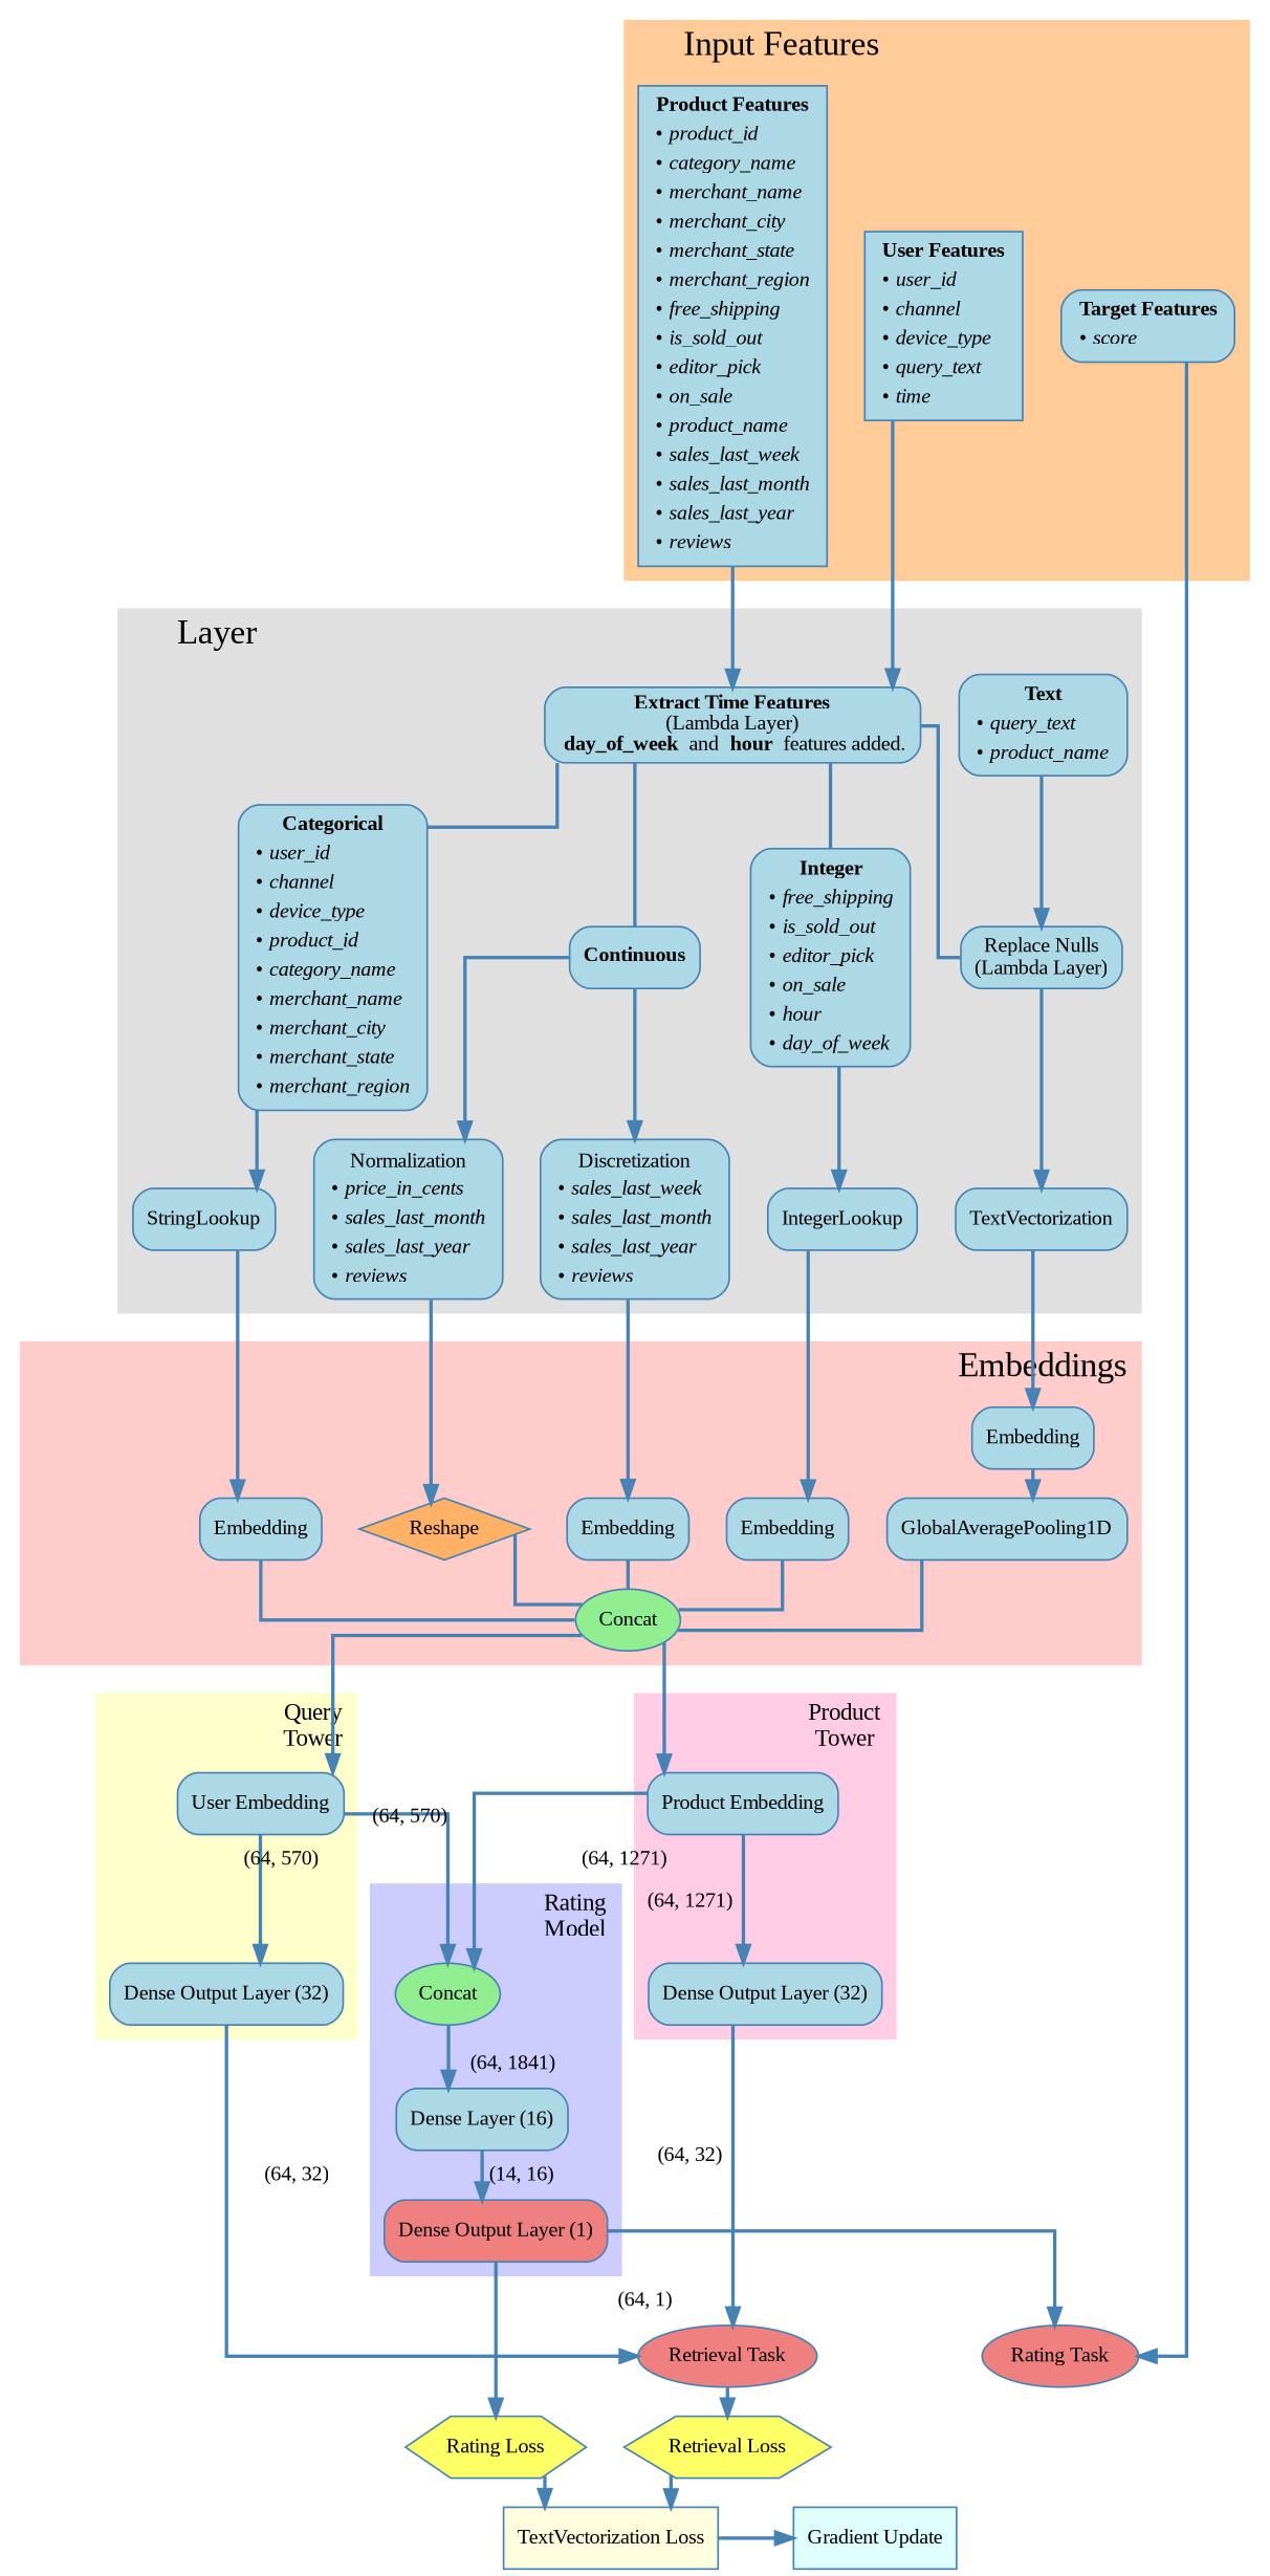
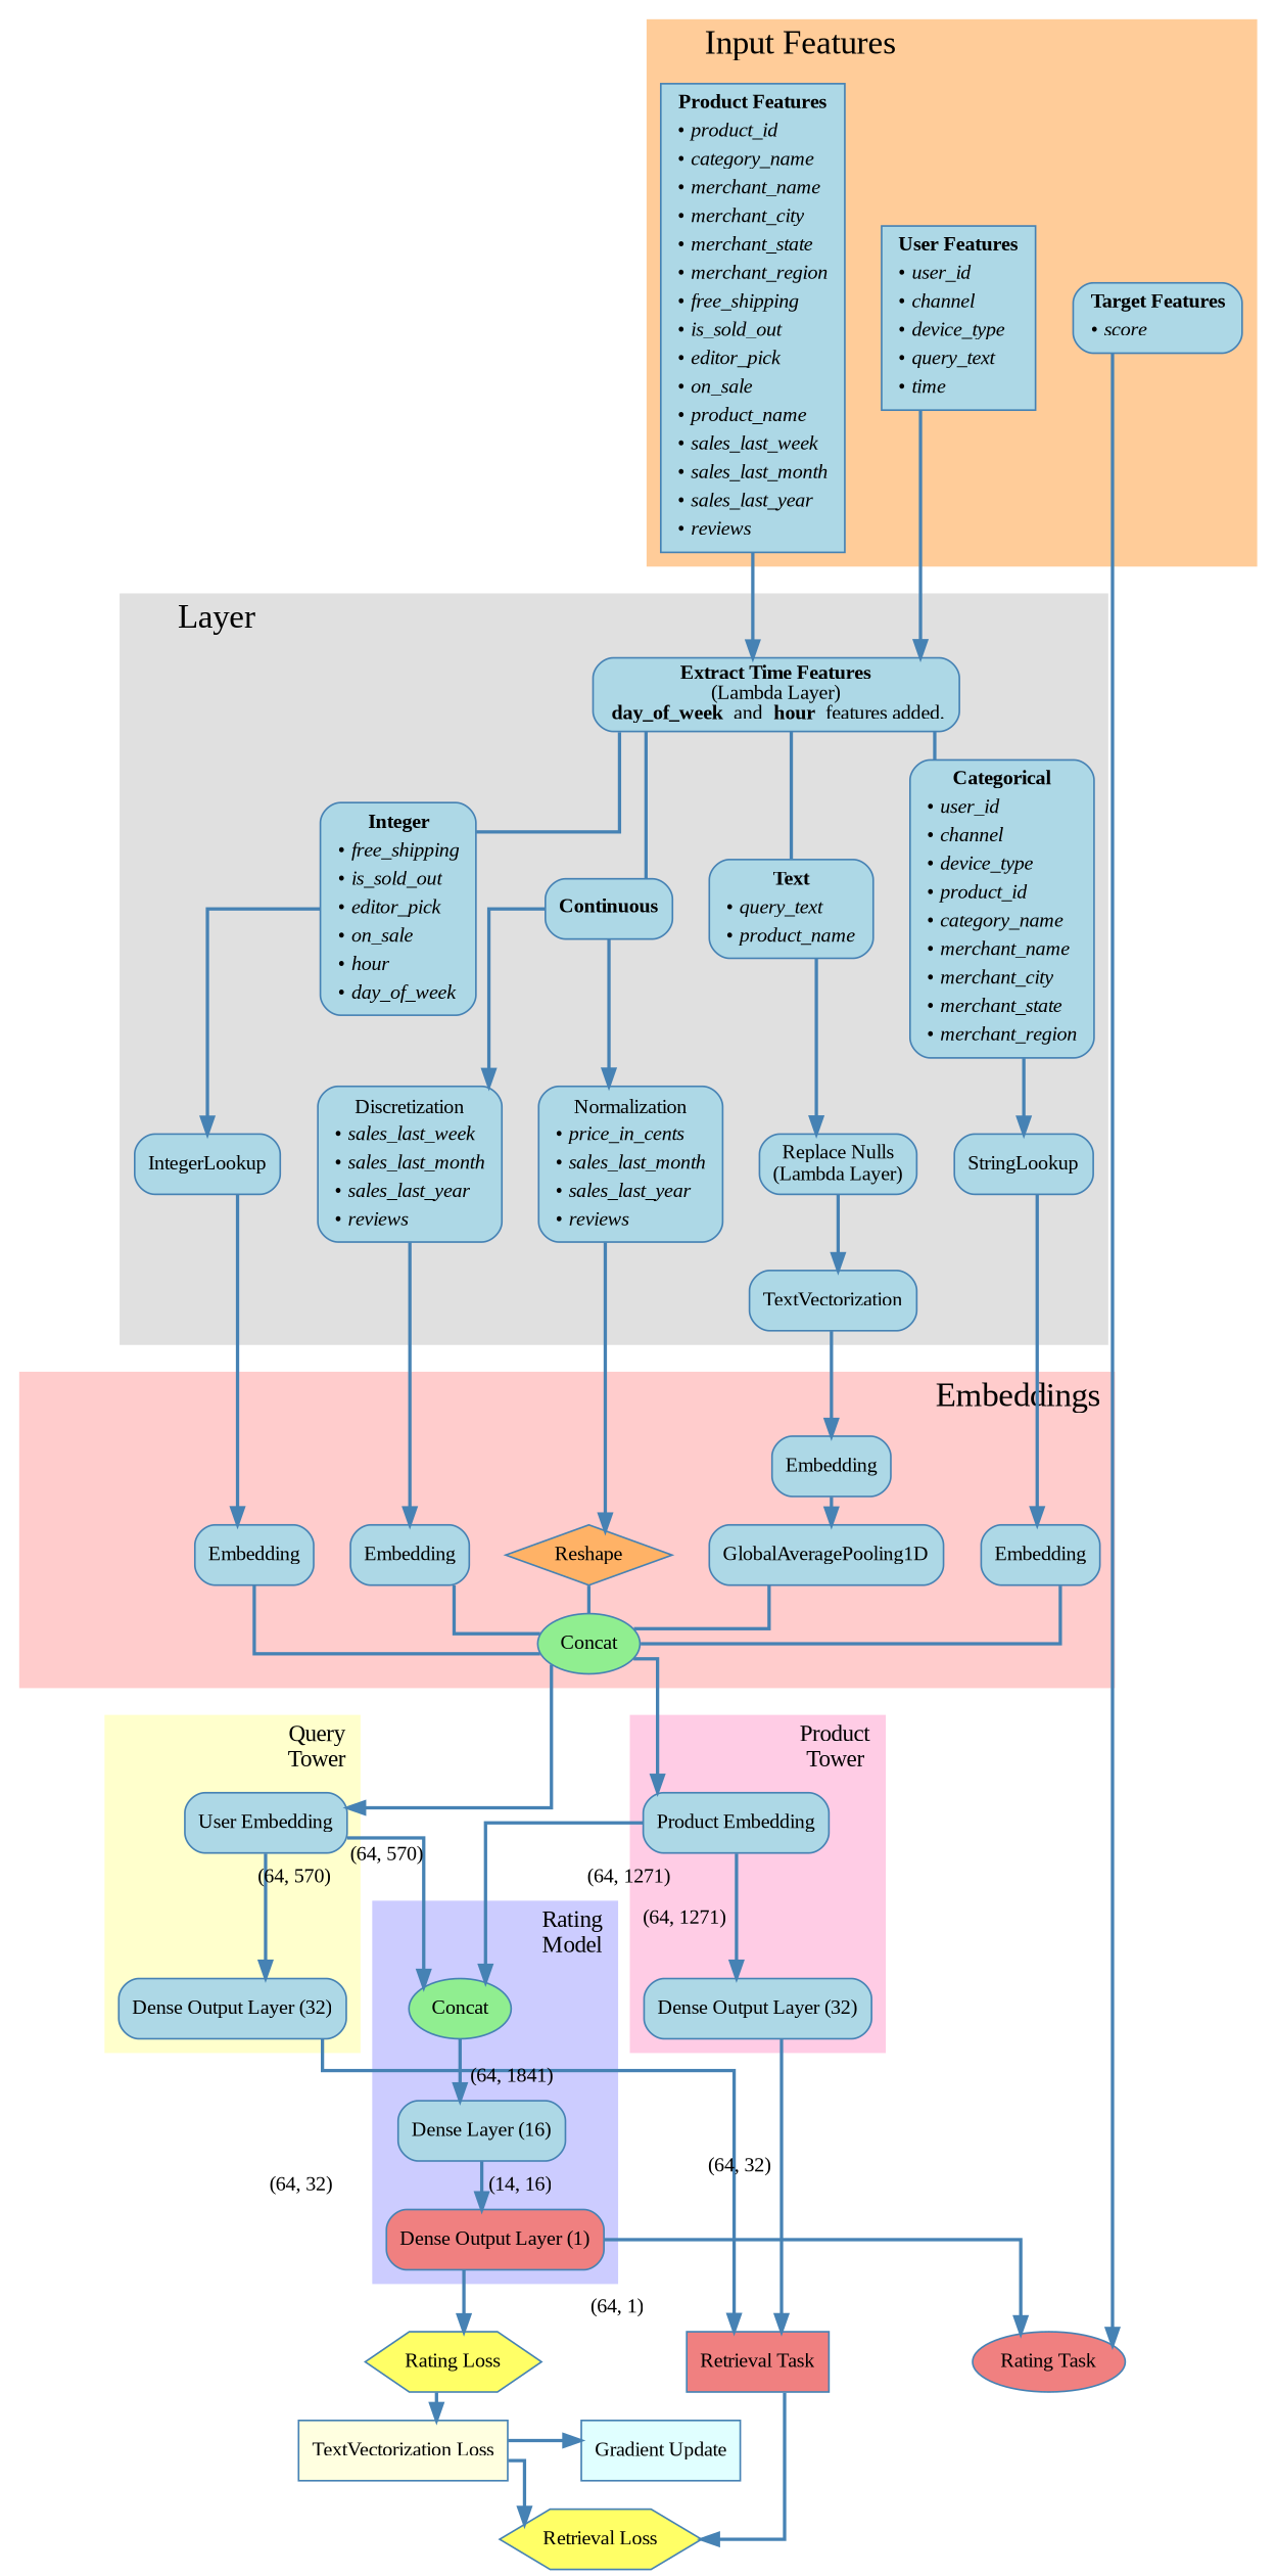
  digraph {
    fontname="Liberation Serif"
    nodesep=0.3
    rankdir=TB
    ranksep=0.2
    splines=ortho
    node [color="#4682B4" fillcolor="#ADD8E6" fontname="Liberation Serif" fontsize=12 shape=box style="rounded,filled"]
    edge [color="#4682B4" fontname="Liberation Serif" fontsize=12 penwidth=2]
-   n1 [fillcolor="#F08080" label="Retrieval Task" shape=ellipse style=filled]
+   n1 [fillcolor="#F08080" label="Retrieval Task" style=filled]
    n2 [fillcolor="#F08080" label="Rating Task" shape=ellipse style=filled]
    n3 [fillcolor="#FFFFE0" label="TextVectorization Loss" style=filled]
    n4 [fillcolor="#E0FFFF" label="Gradient Update" style=filled]
    n5 [label=<                 <table border="0" cellborder="0" cellspacing="0" cellpadding="2">                     <tr><td><b>User Features</b></td></tr>                     <tr><td align="left">&#8226; <i>user_id</i></td></tr>                     <tr><td align="left">&#8226; <i>channel</i></td></tr>                     <tr><td align="left">&#8226; <i>device_type</i></td></tr>                     <tr><td align="left">&#8226; <i>query_text</i></td></tr>                     <tr><td align="left">&#8226; <i>time</i></td></tr>                 </table>             > style=filled]
    n6 [label=<                 <table border="0" cellborder="0" cellspacing="0" cellpadding="2">                     <tr><td><b>Product Features</b></td></tr>                     <tr><td align="left">&#8226; <i>product_id</i></td></tr>                     <tr><td align="left">&#8226; <i>category_name</i></td></tr>                     <tr><td align="left">&#8226; <i>merchant_name</i></td></tr>                     <tr><td align="left">&#8226; <i>merchant_city</i></td></tr>                     <tr><td align="left">&#8226; <i>merchant_state</i></td></tr>                     <tr><td align="left">&#8226; <i>merchant_region</i></td></tr>                     <tr><td align="left">&#8226; <i>free_shipping</i></td></tr>                     <tr><td align="left">&#8226; <i>is_sold_out</i></td></tr>                     <tr><td align="left">&#8226; <i>editor_pick</i></td></tr>                     <tr><td align="left">&#8226; <i>on_sale</i></td></tr>                     <tr><td align="left">&#8226; <i>product_name</i></td></tr>                     <tr><td align="left">&#8226; <i>sales_last_week</i></td></tr>                     <tr><td align="left">&#8226; <i>sales_last_month</i></td></tr>                     <tr><td align="left">&#8226; <i>sales_last_year</i></td></tr>                     <tr><td align="left">&#8226; <i>reviews</i></td></tr>                 </table>             > style=filled]
    n7 [label=<             <table border="0" cellborder="0" cellspacing="0">                 <tr><td><b>Target Features</b></td></tr>                 <tr><td align="left">&#8226; <i>score</i></td></tr>             </table>         >]
    n8 [label=<             <table border="0" cellborder="0" cellspacing="0">                 <tr><td align="center"><b>Categorical</b></td></tr>                 <tr><td align="left">&#8226; <i>user_id</i></td></tr>                 <tr><td align="left">&#8226; <i>channel</i></td></tr>                 <tr><td align="left">&#8226; <i>device_type</i></td></tr>                 <tr><td align="left">&#8226; <i>product_id</i></td></tr>                 <tr><td align="left">&#8226; <i>category_name</i></td></tr>                 <tr><td align="left">&#8226; <i>merchant_name</i></td></tr>                 <tr><td align="left">&#8226; <i>merchant_city</i></td></tr>                 <tr><td align="left">&#8226; <i>merchant_state</i></td></tr>                 <tr><td align="left">&#8226; <i>merchant_region</i></td></tr>             </table>         >]
    n9 [label=<             <table border="0" cellborder="0" cellspacing="0">                 <tr><td align="center"><b>Integer</b></td></tr>                 <tr><td align="left">&#8226; <i>free_shipping</i></td></tr>                 <tr><td align="left">&#8226; <i>is_sold_out</i></td></tr>                 <tr><td align="left">&#8226; <i>editor_pick</i></td></tr>                 <tr><td align="left">&#8226; <i>on_sale</i></td></tr>                 <tr><td align="left">&#8226; <i>hour</i></td></tr>                 <tr><td align="left">&#8226; <i>day_of_week</i></td></tr>             </table>         >]
    n10 [label=<             <table border="0" cellborder="0" cellspacing="0">                 <tr><td align="center"><b>Text</b></td></tr>                 <tr><td align="left">&#8226; <i>query_text</i></td></tr>                 <tr><td align="left">&#8226; <i>product_name</i></td></tr>             </table>         >]
    n11 [label=<<b>Continuous</b>>]
    n12 [label=<<b>Extract Time Features</b><br/>(Lambda Layer)<br/><b> day_of_week </b> and <b> hour </b> features added.>]
    n13 [label=<StringLookup>]
    n14 [label=IntegerLookup]
    n15 [label=TextVectorization]
    n16 [label=<Replace Nulls<br/>(Lambda Layer)>]
    n17 [label=<             <table border="0" cellborder="0" cellspacing="0">                 <tr><td align="center">Discretization</td></tr>                 <tr><td align="left">&#8226; <i>sales_last_week</i></td></tr>                 <tr><td align="left">&#8226; <i>sales_last_month</i></td></tr>                 <tr><td align="left">&#8226; <i>sales_last_year</i></td></tr>                 <tr><td align="left">&#8226; <i>reviews</i></td></tr>             </table>         >]
    n18 [label=<             <table border="0" cellborder="0" cellspacing="0">                 <tr><td align="center">Normalization</td></tr>                 <tr><td align="left">&#8226; <i>price_in_cents</i></td></tr>                 <tr><td align="left">&#8226; <i>sales_last_month</i></td></tr>                 <tr><td align="left">&#8226; <i>sales_last_year</i></td></tr>                 <tr><td align="left">&#8226; <i>reviews</i></td></tr>             </table>         >]
    blank_space [style=invis width=0.5]
    n20 [label=Embedding]
    n21 [fillcolor="#FFB266" label=Reshape shape=diamond style=filled]
    n22 [label=Embedding]
    n23 [label=Embedding]
    n24 [label=Embedding]
    n25 [label=GlobalAveragePooling1D]
    n26 [fillcolor="#90EE90" label=Concat shape=ellipse style=filled]
    n27 [label="User Embedding"]
    n28 [label="Dense Output Layer (32)"]
    n29 [label="Product Embedding"]
    n30 [label="Dense Output Layer (32)"]
    n31 [fillcolor="#90EE90" label=Concat shape=ellipse style=filled]
    n32 [label="Dense Layer (16)"]
    n33 [fillcolor="#F08080" label="Dense Output Layer (1)"]
    n34 [fillcolor="#FFFF66" label="Retrieval Loss" shape=hexagon style=filled]
    n35 [fillcolor="#FFFF66" label="Rating Loss" shape=hexagon style=filled]
    subgraph sub_1 {
      rank=same
      n1
      n2
    }
    subgraph sub_2 {
      rank=same
      n3
      n4
    }
    subgraph cluster_3 {
      color="#E0E0E0"
      fontsize=20
      label="     Layer"
      labeljust=l
      style=filled
      n8
      n9
      n10
      n11
      n12
      n13
      n14
      n15
      n16
      n17
      n18
    }
    subgraph cluster_4 {
      color="#FFCC99"
      fontsize=20
      label="     Input Features"
      labeljust=l
      style=filled
      n5
      n6
      n7
    }
    subgraph cluster_5 {
      color="#FFCCCC"
      fontsize=20
      label=" Embeddings"
      labeljust=r
      style=filled
      n21
      n22
      n23
      n24
      n25
      n26
      subgraph sub_6 {
        color="#FFCCCC"
        fontsize=20
        label=" Embeddings"
        labeljust=r
        rank=same
        style=filled
        blank_space
        n20
      }
    }
    subgraph cluster_7 {
      color="#FFFFCC"
      label="Query\nTower"
      labeljust=r
      style=filled
      n27
      n28
    }
    subgraph cluster_8 {
      color="#FFCCE5"
      label="Product\nTower"
      labeljust=r
      style=filled
      n29
      n30
    }
    subgraph cluster_9 {
      color="#CCCCFF"
      label="Rating\nModel"
      labeljust=r
      style=filled
      n31
      n32
      n33
    }
    n1 -> n34
    n3 -> n4
    n5 -> n12
    n6 -> n12
    n7 -> n2
    n8 -> n13
    n9 -> n14
    n10 -> n16
    n11 -> n17
    n11 -> n18
    n12 -> n8 [dir=none]
    n12 -> n9 [dir=none]
-   n12 -> n16 [dir=none]
+   n12 -> n10 [dir=none]
    n12 -> n11 [dir=none]
    n13 -> n20
    n14 -> n22
    n15 -> n23
    n16 -> n15
    n17 -> n24
    n18 -> n21
    blank_space -> n31 [style=invis]
    n20 -> n26 [arrowhead=none]
    n21 -> n26 [arrowhead=none]
    n22 -> n26 [arrowhead=none]
    n23 -> n25
    n24 -> n26 [arrowhead=none]
    n25 -> n26 [arrowhead=none]
    n26 -> n27
    n26 -> n29
    n27 -> n28 [label="  (64, 570)"]
    n27 -> n31 [xlabel="(64, 570)"]
    n28 -> n1 [label="  (64, 32)"]
    n29 -> n30 [xlabel="(64, 1271)  "]
    n29 -> n31 [label="  (64, 1271)"]
    n30 -> n1 [xlabel="(64, 32)  "]
    n31 -> n32 [label="(64, 1841)"]
    n32 -> n33 [label="(14, 16)"]
    n33 -> n2 [label="  (64, 1)"]
    n33 -> n35
-   n34 -> n3
+   n3 -> n34
    n35 -> n3
  }
